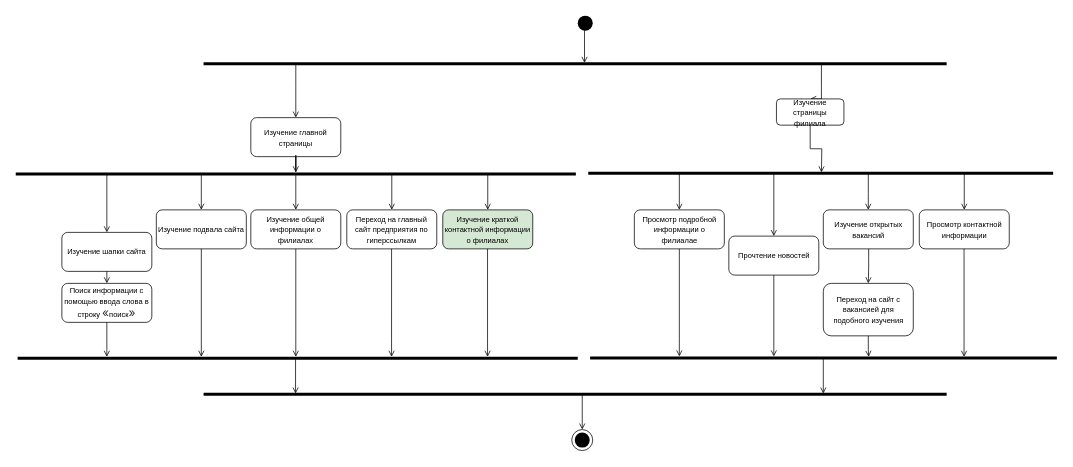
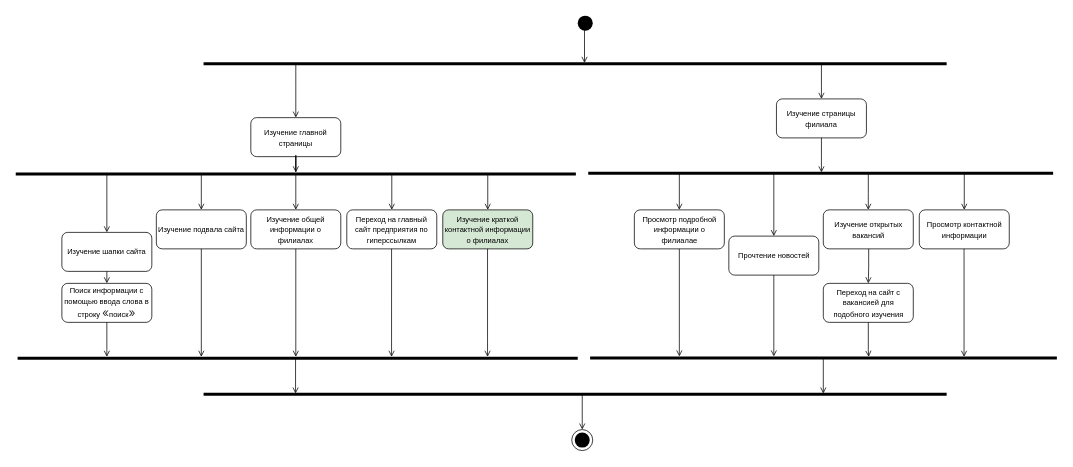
  <mxCell id="0" />
  <mxCell id="1" parent="0" />
  <mxCell id="2" value="" style="line;strokeWidth=4;html=1;perimeter=backbonePerimeter;points=[];outlineConnect=0;" parent="1" vertex="1"><mxGeometry x="271" y="79" width="991" height="10" as="geometry" /></mxCell>
  <mxCell id="3" style="edgeStyle=orthogonalEdgeStyle;rounded=0;orthogonalLoop=1;jettySize=auto;html=1;endArrow=open;endFill=0;strokeWidth=1;entryX=0.5;entryY=0;entryDx=0;entryDy=0;" parent="1" source="2" target="4" edge="1"><mxGeometry relative="1" as="geometry"><mxPoint x="394" y="129" as="targetPoint" /><mxPoint x="403" y="94" as="sourcePoint" /><Array as="points"><mxPoint x="394" y="114" /><mxPoint x="394" y="114" /></Array></mxGeometry></mxCell>
  <mxCell id="4" value="&lt;font style=&quot;font-size: 10px;&quot;&gt;Изучение главной страницы&lt;/font&gt;" style="rounded=1;whiteSpace=wrap;html=1;" parent="1" vertex="1"><mxGeometry x="334" y="156" width="120" height="52" as="geometry" /></mxCell>
  <mxCell id="5" style="edgeStyle=orthogonalEdgeStyle;rounded=0;orthogonalLoop=1;jettySize=auto;html=1;endArrow=open;endFill=0;strokeWidth=1;exitX=0.5;exitY=1;exitDx=0;exitDy=0;" parent="1" source="4" target="6" edge="1"><mxGeometry relative="1" as="geometry"><mxPoint x="394" y="220" as="targetPoint" /><mxPoint x="394" y="194" as="sourcePoint" /><Array as="points" /></mxGeometry></mxCell>
  <mxCell id="6" value="" style="line;strokeWidth=4;html=1;perimeter=backbonePerimeter;points=[];outlineConnect=0;" parent="1" vertex="1"><mxGeometry x="20.5" y="226" width="747" height="10" as="geometry" /></mxCell>
  <mxCell id="7" value="&lt;font style=&quot;font-size: 10px;&quot;&gt;Изучение общей информации о филиалах&lt;/font&gt;" style="rounded=1;whiteSpace=wrap;html=1;" parent="1" vertex="1"><mxGeometry x="334" y="279" width="120" height="52" as="geometry" /></mxCell>
  <mxCell id="8" value="&lt;font style=&quot;font-size: 10px;&quot;&gt;Изучение подвала сайта&lt;/font&gt;" style="rounded=1;whiteSpace=wrap;html=1;" parent="1" vertex="1"><mxGeometry x="208" y="279" width="120" height="52" as="geometry" /></mxCell>
  <mxCell id="9" value="&lt;font style=&quot;font-size: 10px;&quot;&gt;Переход на главный сайт предприятия по гиперссылкам&lt;/font&gt;" style="rounded=1;whiteSpace=wrap;html=1;" parent="1" vertex="1"><mxGeometry x="462" y="279" width="120" height="52" as="geometry" /></mxCell>
  <mxCell id="10" value="&lt;font style=&quot;font-size: 10px;&quot;&gt;Изучение краткой контактной информации о филиалах&lt;/font&gt;" style="rounded=1;whiteSpace=wrap;html=1;fillColor=#d5e8d4;" parent="1" vertex="1"><mxGeometry x="590" y="279" width="120" height="52" as="geometry" /></mxCell>
  <mxCell id="11" value="&lt;font style=&quot;font-size: 10px;&quot;&gt;Изучение шапки сайта&lt;/font&gt;" style="rounded=1;whiteSpace=wrap;html=1;" parent="1" vertex="1"><mxGeometry x="82" y="309" width="120" height="52" as="geometry" /></mxCell>
  <mxCell id="12" style="edgeStyle=orthogonalEdgeStyle;rounded=0;orthogonalLoop=1;jettySize=auto;html=1;endArrow=open;endFill=0;strokeWidth=1;entryX=0.5;entryY=0;entryDx=0;entryDy=0;" parent="1" source="6" target="11" edge="1"><mxGeometry relative="1" as="geometry"><mxPoint x="141.66" y="272" as="targetPoint" /><mxPoint x="142" y="240" as="sourcePoint" /><Array as="points"><mxPoint x="142" y="230" /><mxPoint x="142" y="230" /></Array></mxGeometry></mxCell>
  <mxCell id="13" style="edgeStyle=orthogonalEdgeStyle;rounded=0;orthogonalLoop=1;jettySize=auto;html=1;endArrow=open;endFill=0;strokeWidth=1;entryX=0.5;entryY=0;entryDx=0;entryDy=0;" parent="1" source="6" target="8" edge="1"><mxGeometry relative="1" as="geometry"><mxPoint x="267.76" y="275" as="targetPoint" /><mxPoint x="268" y="239" as="sourcePoint" /><Array as="points"><mxPoint x="268" y="258" /><mxPoint x="268" y="258" /></Array></mxGeometry></mxCell>
  <mxCell id="14" style="edgeStyle=orthogonalEdgeStyle;rounded=0;orthogonalLoop=1;jettySize=auto;html=1;endArrow=open;endFill=0;strokeWidth=1;entryX=0.5;entryY=0;entryDx=0;entryDy=0;" parent="1" source="6" target="7" edge="1"><mxGeometry relative="1" as="geometry"><mxPoint x="393.76" y="276" as="targetPoint" /><mxPoint x="394" y="240" as="sourcePoint" /><Array as="points" /></mxGeometry></mxCell>
  <mxCell id="15" style="edgeStyle=orthogonalEdgeStyle;rounded=0;orthogonalLoop=1;jettySize=auto;html=1;endArrow=open;endFill=0;strokeWidth=1;entryX=0.5;entryY=0;entryDx=0;entryDy=0;" parent="1" source="6" target="9" edge="1"><mxGeometry relative="1" as="geometry"><mxPoint x="434" y="269" as="targetPoint" /><mxPoint x="434" y="223" as="sourcePoint" /><Array as="points"><mxPoint x="522" y="246" /><mxPoint x="522" y="246" /></Array></mxGeometry></mxCell>
  <mxCell id="16" style="edgeStyle=orthogonalEdgeStyle;rounded=0;orthogonalLoop=1;jettySize=auto;html=1;endArrow=open;endFill=0;strokeWidth=1;entryX=0.5;entryY=0;entryDx=0;entryDy=0;" parent="1" source="6" target="10" edge="1"><mxGeometry relative="1" as="geometry"><mxPoint x="444" y="279" as="targetPoint" /><mxPoint x="444" y="233" as="sourcePoint" /><Array as="points"><mxPoint x="650" y="275" /><mxPoint x="650" y="275" /></Array></mxGeometry></mxCell>
  <mxCell id="17" style="edgeStyle=orthogonalEdgeStyle;rounded=0;orthogonalLoop=1;jettySize=auto;html=1;endArrow=open;endFill=0;strokeWidth=1;entryX=0.5;entryY=0;entryDx=0;entryDy=0;exitX=0.5;exitY=1;exitDx=0;exitDy=0;" parent="1" source="11" target="18" edge="1"><mxGeometry relative="1" as="geometry"><mxPoint x="142" y="379" as="targetPoint" /><mxPoint x="142" y="341" as="sourcePoint" /><Array as="points" /></mxGeometry></mxCell>
  <mxCell id="18" value="&lt;font style=&quot;font-size: 10px;&quot;&gt;Поиск информации с помощью ввода слова в строку&amp;nbsp;&lt;span style=&quot;color: rgb(51, 51, 51); font-family: &amp;quot;YS Text&amp;quot;, -apple-system, BlinkMacSystemFont, Arial, Helvetica, sans-serif; font-size: 16px; text-align: start;&quot;&gt;«&lt;/span&gt;поиск&lt;/font&gt;&lt;span style=&quot;color: rgb(51, 51, 51); font-family: &amp;quot;YS Text&amp;quot;, -apple-system, BlinkMacSystemFont, Arial, Helvetica, sans-serif; font-size: 16px; text-align: start;&quot;&gt;»&lt;/span&gt;" style="rounded=1;whiteSpace=wrap;html=1;" parent="1" vertex="1"><mxGeometry x="82" y="377" width="120" height="52" as="geometry" /></mxCell>
  <mxCell id="19" style="edgeStyle=orthogonalEdgeStyle;rounded=0;orthogonalLoop=1;jettySize=auto;html=1;endArrow=open;endFill=0;strokeWidth=1;exitX=0.5;exitY=1;exitDx=0;exitDy=0;" parent="1" source="18" target="21" edge="1"><mxGeometry relative="1" as="geometry"><mxPoint x="142" y="466" as="targetPoint" /><mxPoint x="142" y="441" as="sourcePoint" /><Array as="points"><mxPoint x="142" y="465" /><mxPoint x="142" y="465" /></Array></mxGeometry></mxCell>
  <mxCell id="20" style="edgeStyle=orthogonalEdgeStyle;rounded=0;orthogonalLoop=1;jettySize=auto;html=1;endArrow=open;endFill=0;strokeWidth=1;exitX=0.5;exitY=1;exitDx=0;exitDy=0;" parent="1" source="8" target="21" edge="1"><mxGeometry relative="1" as="geometry"><mxPoint x="268" y="453" as="targetPoint" /><mxPoint x="268" y="348" as="sourcePoint" /><Array as="points"><mxPoint x="268" y="450" /><mxPoint x="268" y="450" /></Array></mxGeometry></mxCell>
  <mxCell id="21" value="" style="line;strokeWidth=4;html=1;perimeter=backbonePerimeter;points=[];outlineConnect=0;" parent="1" vertex="1"><mxGeometry x="23" y="472" width="747" height="10" as="geometry" /></mxCell>
  <mxCell id="22" style="edgeStyle=orthogonalEdgeStyle;rounded=0;orthogonalLoop=1;jettySize=auto;html=1;endArrow=open;endFill=0;strokeWidth=1;exitX=0.5;exitY=1;exitDx=0;exitDy=0;" parent="1" source="7" target="21" edge="1"><mxGeometry relative="1" as="geometry"><mxPoint x="394" y="457" as="targetPoint" /><mxPoint x="394" y="359" as="sourcePoint" /><Array as="points"><mxPoint x="394" y="446" /><mxPoint x="394" y="446" /></Array></mxGeometry></mxCell>
  <mxCell id="23" style="edgeStyle=orthogonalEdgeStyle;rounded=0;orthogonalLoop=1;jettySize=auto;html=1;endArrow=open;endFill=0;strokeWidth=1;exitX=0.5;exitY=1;exitDx=0;exitDy=0;" parent="1" edge="1"><mxGeometry relative="1" as="geometry"><mxPoint x="521.71" y="475" as="targetPoint" /><mxPoint x="521.71" y="331" as="sourcePoint" /><Array as="points"><mxPoint x="521.71" y="450" /><mxPoint x="521.71" y="450" /></Array></mxGeometry></mxCell>
  <mxCell id="24" style="edgeStyle=orthogonalEdgeStyle;rounded=0;orthogonalLoop=1;jettySize=auto;html=1;endArrow=open;endFill=0;strokeWidth=1;exitX=0.5;exitY=1;exitDx=0;exitDy=0;" parent="1" edge="1"><mxGeometry relative="1" as="geometry"><mxPoint x="649.71" y="475" as="targetPoint" /><mxPoint x="649.71" y="331" as="sourcePoint" /><Array as="points"><mxPoint x="649.71" y="450" /><mxPoint x="649.71" y="450" /></Array></mxGeometry></mxCell>
  <mxCell id="25" style="edgeStyle=orthogonalEdgeStyle;rounded=0;orthogonalLoop=1;jettySize=auto;html=1;endArrow=open;endFill=0;strokeWidth=1;entryX=0.5;entryY=0;entryDx=0;entryDy=0;" parent="1" target="26" edge="1"><mxGeometry relative="1" as="geometry"><mxPoint x="1095" y="129" as="targetPoint" /><mxPoint x="1095" y="85" as="sourcePoint" /><Array as="points"><mxPoint x="1095" y="114" /><mxPoint x="1095" y="114" /></Array></mxGeometry></mxCell>
- <mxCell id="26" value="&lt;font style=&quot;font-size: 10px;&quot;&gt;Изучение страницы филиала&lt;/font&gt;" style="rounded=1;whiteSpace=wrap;html=1;" parent="1" vertex="1"><mxGeometry x="1035" y="131" width="90" height="35" as="geometry" /></mxCell>
+ <mxCell id="26" value="&lt;font style=&quot;font-size: 10px;&quot;&gt;Изучение страницы филиала&lt;/font&gt;" style="rounded=1;whiteSpace=wrap;html=1;" parent="1" vertex="1"><mxGeometry x="1035" y="131" width="120" height="52" as="geometry" /></mxCell>
  <mxCell id="27" style="edgeStyle=orthogonalEdgeStyle;rounded=0;orthogonalLoop=1;jettySize=auto;html=1;endArrow=open;endFill=0;strokeWidth=1;exitX=0.5;exitY=1;exitDx=0;exitDy=0;" parent="1" source="26" edge="1"><mxGeometry relative="1" as="geometry"><mxPoint x="1095" y="229" as="targetPoint" /><mxPoint x="1095" y="194" as="sourcePoint" /><Array as="points" /></mxGeometry></mxCell>
  <mxCell id="28" value="" style="line;strokeWidth=4;html=1;perimeter=backbonePerimeter;points=[];outlineConnect=0;" parent="1" vertex="1"><mxGeometry x="784" y="226" width="620" height="8.3" as="geometry" /></mxCell>
  <mxCell id="29" value="&lt;font style=&quot;font-size: 10px;&quot;&gt;Изучение открытых вакансий&lt;/font&gt;" style="rounded=1;whiteSpace=wrap;html=1;" parent="1" vertex="1"><mxGeometry x="1097.5" y="279" width="120" height="52" as="geometry" /></mxCell>
  <mxCell id="30" value="&lt;font style=&quot;font-size: 10px;&quot;&gt;Прочтение новостей&lt;/font&gt;" style="rounded=1;whiteSpace=wrap;html=1;" parent="1" vertex="1"><mxGeometry x="971.5" y="314" width="120" height="52" as="geometry" /></mxCell>
  <mxCell id="31" value="&lt;font style=&quot;font-size: 10px;&quot;&gt;Просмотр контактной информации&lt;/font&gt;" style="rounded=1;whiteSpace=wrap;html=1;" parent="1" vertex="1"><mxGeometry x="1225.5" y="279" width="120" height="52" as="geometry" /></mxCell>
  <mxCell id="32" value="&lt;font style=&quot;font-size: 10px;&quot;&gt;Просмотр подробной информации о филиалае&lt;/font&gt;" style="rounded=1;whiteSpace=wrap;html=1;" parent="1" vertex="1"><mxGeometry x="845.5" y="279" width="120" height="52" as="geometry" /></mxCell>
  <mxCell id="33" style="edgeStyle=orthogonalEdgeStyle;rounded=0;orthogonalLoop=1;jettySize=auto;html=1;endArrow=open;endFill=0;strokeWidth=1;entryX=0.5;entryY=0;entryDx=0;entryDy=0;" parent="1" source="28" target="32" edge="1"><mxGeometry relative="1" as="geometry"><mxPoint x="905.16" y="272" as="targetPoint" /><mxPoint x="905.5" y="240" as="sourcePoint" /><Array as="points"><mxPoint x="905.5" y="230" /><mxPoint x="905.5" y="230" /></Array></mxGeometry></mxCell>
  <mxCell id="34" style="edgeStyle=orthogonalEdgeStyle;rounded=0;orthogonalLoop=1;jettySize=auto;html=1;endArrow=open;endFill=0;strokeWidth=1;entryX=0.5;entryY=0;entryDx=0;entryDy=0;" parent="1" source="28" target="30" edge="1"><mxGeometry relative="1" as="geometry"><mxPoint x="1031.26" y="275" as="targetPoint" /><mxPoint x="1031.5" y="239" as="sourcePoint" /><Array as="points"><mxPoint x="1031.5" y="258" /><mxPoint x="1031.5" y="258" /></Array></mxGeometry></mxCell>
  <mxCell id="35" style="edgeStyle=orthogonalEdgeStyle;rounded=0;orthogonalLoop=1;jettySize=auto;html=1;endArrow=open;endFill=0;strokeWidth=1;entryX=0.5;entryY=0;entryDx=0;entryDy=0;" parent="1" source="28" target="29" edge="1"><mxGeometry relative="1" as="geometry"><mxPoint x="1157.26" y="276" as="targetPoint" /><mxPoint x="1157.5" y="240" as="sourcePoint" /><Array as="points"><mxPoint x="1158" y="257" /></Array></mxGeometry></mxCell>
  <mxCell id="36" style="edgeStyle=orthogonalEdgeStyle;rounded=0;orthogonalLoop=1;jettySize=auto;html=1;endArrow=open;endFill=0;strokeWidth=1;entryX=0.5;entryY=0;entryDx=0;entryDy=0;" parent="1" source="28" target="31" edge="1"><mxGeometry relative="1" as="geometry"><mxPoint x="1197.5" y="269" as="targetPoint" /><mxPoint x="1197.5" y="223" as="sourcePoint" /><Array as="points"><mxPoint x="1285.5" y="246" /><mxPoint x="1285.5" y="246" /></Array></mxGeometry></mxCell>
  <mxCell id="37" style="edgeStyle=orthogonalEdgeStyle;rounded=0;orthogonalLoop=1;jettySize=auto;html=1;endArrow=open;endFill=0;strokeWidth=1;exitX=0.5;exitY=1;exitDx=0;exitDy=0;" parent="1" source="32" target="39" edge="1"><mxGeometry relative="1" as="geometry"><mxPoint x="905.5" y="377" as="targetPoint" /><mxPoint x="905.5" y="341" as="sourcePoint" /><Array as="points"><mxPoint x="906" y="451" /><mxPoint x="906" y="451" /></Array></mxGeometry></mxCell>
  <mxCell id="38" style="edgeStyle=orthogonalEdgeStyle;rounded=0;orthogonalLoop=1;jettySize=auto;html=1;endArrow=open;endFill=0;strokeWidth=1;exitX=0.5;exitY=1;exitDx=0;exitDy=0;" parent="1" source="30" target="39" edge="1"><mxGeometry relative="1" as="geometry"><mxPoint x="1031.5" y="453" as="targetPoint" /><mxPoint x="1031.5" y="348" as="sourcePoint" /><Array as="points"><mxPoint x="1031.5" y="450" /><mxPoint x="1031.5" y="450" /></Array></mxGeometry></mxCell>
  <mxCell id="39" value="" style="line;strokeWidth=4;html=1;perimeter=backbonePerimeter;points=[];outlineConnect=0;" parent="1" vertex="1"><mxGeometry x="786.5" y="472" width="622.5" height="9.06" as="geometry" /></mxCell>
  <mxCell id="40" style="edgeStyle=orthogonalEdgeStyle;rounded=0;orthogonalLoop=1;jettySize=auto;html=1;endArrow=open;endFill=0;strokeWidth=1;exitX=0.5;exitY=1;exitDx=0;exitDy=0;" parent="1" edge="1"><mxGeometry relative="1" as="geometry"><mxPoint x="1285.21" y="475" as="targetPoint" /><mxPoint x="1285.21" y="331" as="sourcePoint" /><Array as="points"><mxPoint x="1285.21" y="450" /><mxPoint x="1285.21" y="450" /></Array></mxGeometry></mxCell>
  <mxCell id="41" style="edgeStyle=orthogonalEdgeStyle;rounded=0;orthogonalLoop=1;jettySize=auto;html=1;endArrow=open;endFill=0;strokeWidth=1;entryX=0.5;entryY=0;entryDx=0;entryDy=0;exitX=0.5;exitY=1;exitDx=0;exitDy=0;" parent="1" target="42" edge="1"><mxGeometry relative="1" as="geometry"><mxPoint x="1157.5" y="379" as="targetPoint" /><mxPoint x="1158" y="331" as="sourcePoint" /><Array as="points"><mxPoint x="1158" y="355" /><mxPoint x="1158" y="355" /></Array></mxGeometry></mxCell>
- <mxCell id="42" value="&lt;font style=&quot;font-size: 10px;&quot;&gt;Переход на сайт с вакансией для подобного изучения&lt;/font&gt;" style="rounded=1;whiteSpace=wrap;html=1;" parent="1" vertex="1"><mxGeometry x="1097.5" y="377" width="120" height="70" as="geometry" /></mxCell>
+ <mxCell id="42" value="&lt;font style=&quot;font-size: 10px;&quot;&gt;Переход на сайт с вакансией для подобного изучения&lt;/font&gt;" style="rounded=1;whiteSpace=wrap;html=1;" parent="1" vertex="1"><mxGeometry x="1097.5" y="377" width="120" height="52" as="geometry" /></mxCell>
  <mxCell id="43" style="edgeStyle=orthogonalEdgeStyle;rounded=0;orthogonalLoop=1;jettySize=auto;html=1;endArrow=open;endFill=0;strokeWidth=1;exitX=0.5;exitY=1;exitDx=0;exitDy=0;" parent="1" source="42" edge="1"><mxGeometry relative="1" as="geometry"><mxPoint x="1158" y="475" as="targetPoint" /><mxPoint x="1157.5" y="441" as="sourcePoint" /><Array as="points"><mxPoint x="1157.5" y="465" /><mxPoint x="1157.5" y="465" /></Array></mxGeometry></mxCell>
  <mxCell id="44" style="edgeStyle=orthogonalEdgeStyle;rounded=0;orthogonalLoop=1;jettySize=auto;html=1;endArrow=open;endFill=0;strokeWidth=1;entryX=0.5;entryY=0;entryDx=0;entryDy=0;exitX=0.5;exitY=1;exitDx=0;exitDy=0;" parent="1" edge="1"><mxGeometry relative="1" as="geometry"><mxPoint x="393.66" y="524" as="targetPoint" /><mxPoint x="393.66" y="478" as="sourcePoint" /><Array as="points" /></mxGeometry></mxCell>
  <mxCell id="45" style="edgeStyle=orthogonalEdgeStyle;rounded=0;orthogonalLoop=1;jettySize=auto;html=1;endArrow=open;endFill=0;strokeWidth=1;entryX=0.5;entryY=0;entryDx=0;entryDy=0;exitX=0.5;exitY=1;exitDx=0;exitDy=0;" parent="1" edge="1"><mxGeometry relative="1" as="geometry"><mxPoint x="1097.5" y="524" as="targetPoint" /><mxPoint x="1097.5" y="478" as="sourcePoint" /><Array as="points" /></mxGeometry></mxCell>
  <mxCell id="46" value="" style="line;strokeWidth=4;html=1;perimeter=backbonePerimeter;points=[];outlineConnect=0;" parent="1" vertex="1"><mxGeometry x="271" y="520" width="991" height="10" as="geometry" /></mxCell>
  <mxCell id="47" style="edgeStyle=orthogonalEdgeStyle;rounded=0;orthogonalLoop=1;jettySize=auto;html=1;endArrow=open;endFill=0;strokeWidth=1;entryX=0.5;entryY=0;entryDx=0;entryDy=0;exitX=0.5;exitY=1;exitDx=0;exitDy=0;endSize=6;startSize=6;" parent="1" edge="1"><mxGeometry relative="1" as="geometry"><mxPoint x="776" y="572" as="targetPoint" /><mxPoint x="776" y="526" as="sourcePoint" /><Array as="points" /></mxGeometry></mxCell>
  <mxCell id="48" style="edgeStyle=orthogonalEdgeStyle;rounded=0;orthogonalLoop=1;jettySize=auto;html=1;endArrow=open;endFill=0;strokeWidth=1;entryX=0.5;entryY=0;entryDx=0;entryDy=0;" parent="1" source="50" edge="1"><mxGeometry relative="1" as="geometry"><mxPoint x="779.03" y="83" as="targetPoint" /><mxPoint x="779.03" y="37" as="sourcePoint" /><Array as="points"><mxPoint x="779" y="38" /></Array></mxGeometry></mxCell>
  <mxCell id="49" value="" style="edgeStyle=orthogonalEdgeStyle;rounded=0;orthogonalLoop=1;jettySize=auto;html=1;endArrow=open;endFill=0;strokeWidth=1;entryDx=0;entryDy=0;" parent="1" target="50" edge="1"><mxGeometry relative="1" as="geometry"><mxPoint x="779.03" y="83" as="targetPoint" /><mxPoint x="779.03" y="37" as="sourcePoint" /><Array as="points" /></mxGeometry></mxCell>
  <mxCell id="50" value="" style="shape=waypoint;sketch=0;fillStyle=solid;size=6;pointerEvents=1;points=[];fillColor=none;resizable=0;rotatable=0;perimeter=centerPerimeter;snapToPoint=1;strokeWidth=8;" parent="1" vertex="1"><mxGeometry x="770" y="20" width="20" height="20" as="geometry" /></mxCell>
  <mxCell id="51" value="" style="shape=waypoint;sketch=0;fillStyle=solid;size=6;pointerEvents=1;points=[];fillColor=none;resizable=0;rotatable=0;perimeter=centerPerimeter;snapToPoint=1;strokeWidth=8;" parent="1" vertex="1"><mxGeometry x="766" y="576" width="20" height="20" as="geometry" /></mxCell>
  <mxCell id="52" value="&lt;span style=&quot;color: rgba(0, 0, 0, 0); font-family: monospace; font-size: 0px; text-align: start; text-wrap: nowrap;&quot;&gt;%3CmxGraphModel%3E%3Croot%3E%3CmxCell%20id%3D%220%22%2F%3E%3CmxCell%20id%3D%221%22%20parent%3D%220%22%2F%3E%3CmxCell%20id%3D%222%22%20value%3D%22%22%20style%3D%22ellipse%3BwhiteSpace%3Dwrap%3Bhtml%3D1%3BfillColor%3Dnone%3B%22%20vertex%3D%221%22%20parent%3D%221%22%3E%3CmxGeometry%20x%3D%22663%22%20y%3D%22794%22%20width%3D%2228%22%20height%3D%2228%22%20as%3D%22geometry%22%2F%3E%3C%2FmxCell%3E%3C%2Froot%3E%3C%2FmxGraphModel%3E&lt;/span&gt;" style="ellipse;whiteSpace=wrap;html=1;fillColor=none;" parent="1" vertex="1"><mxGeometry x="762" y="572" width="28" height="28" as="geometry" /></mxCell>
